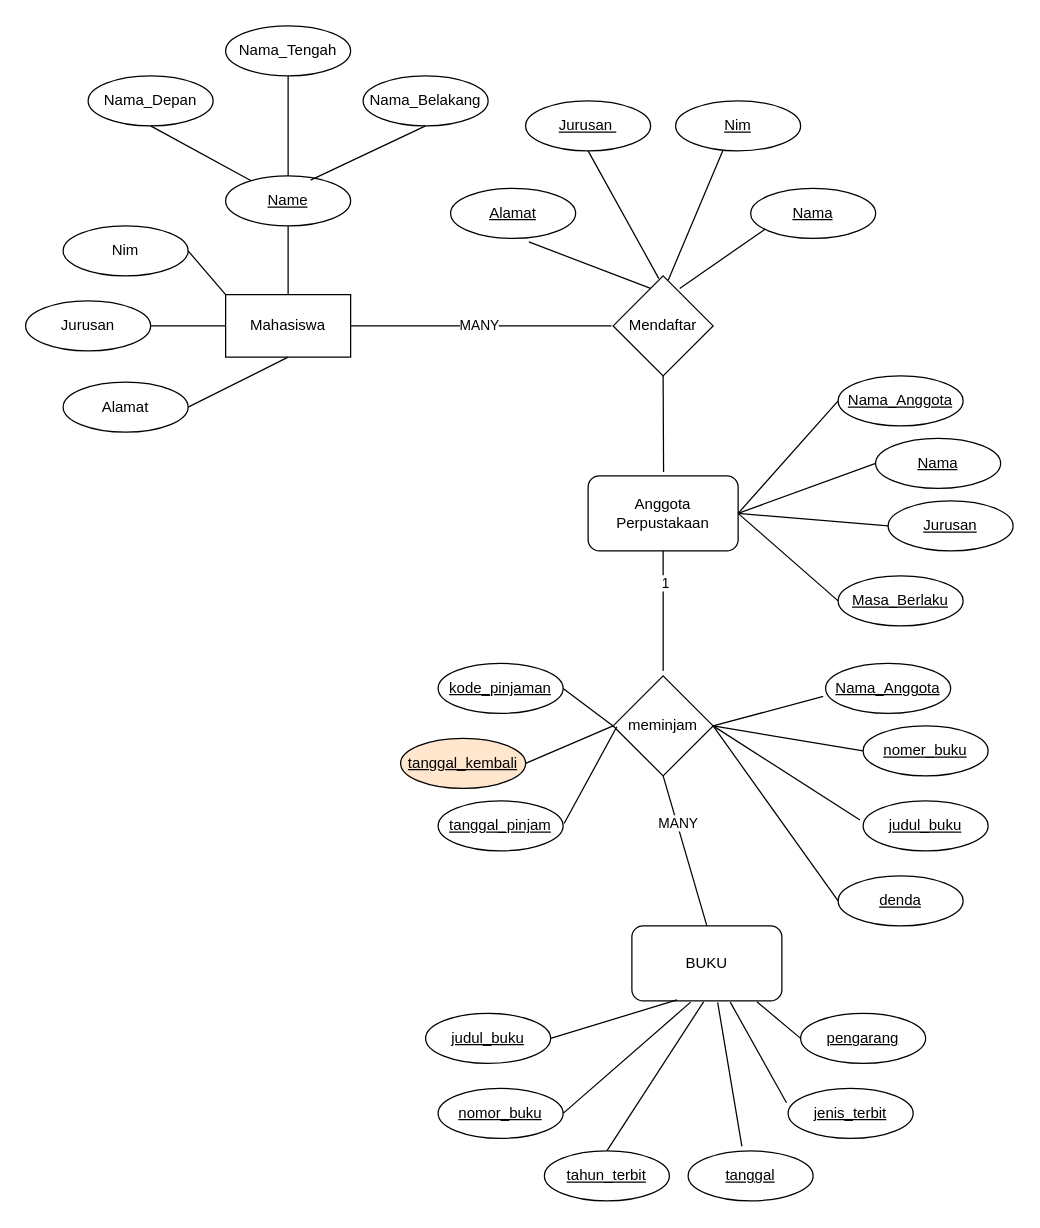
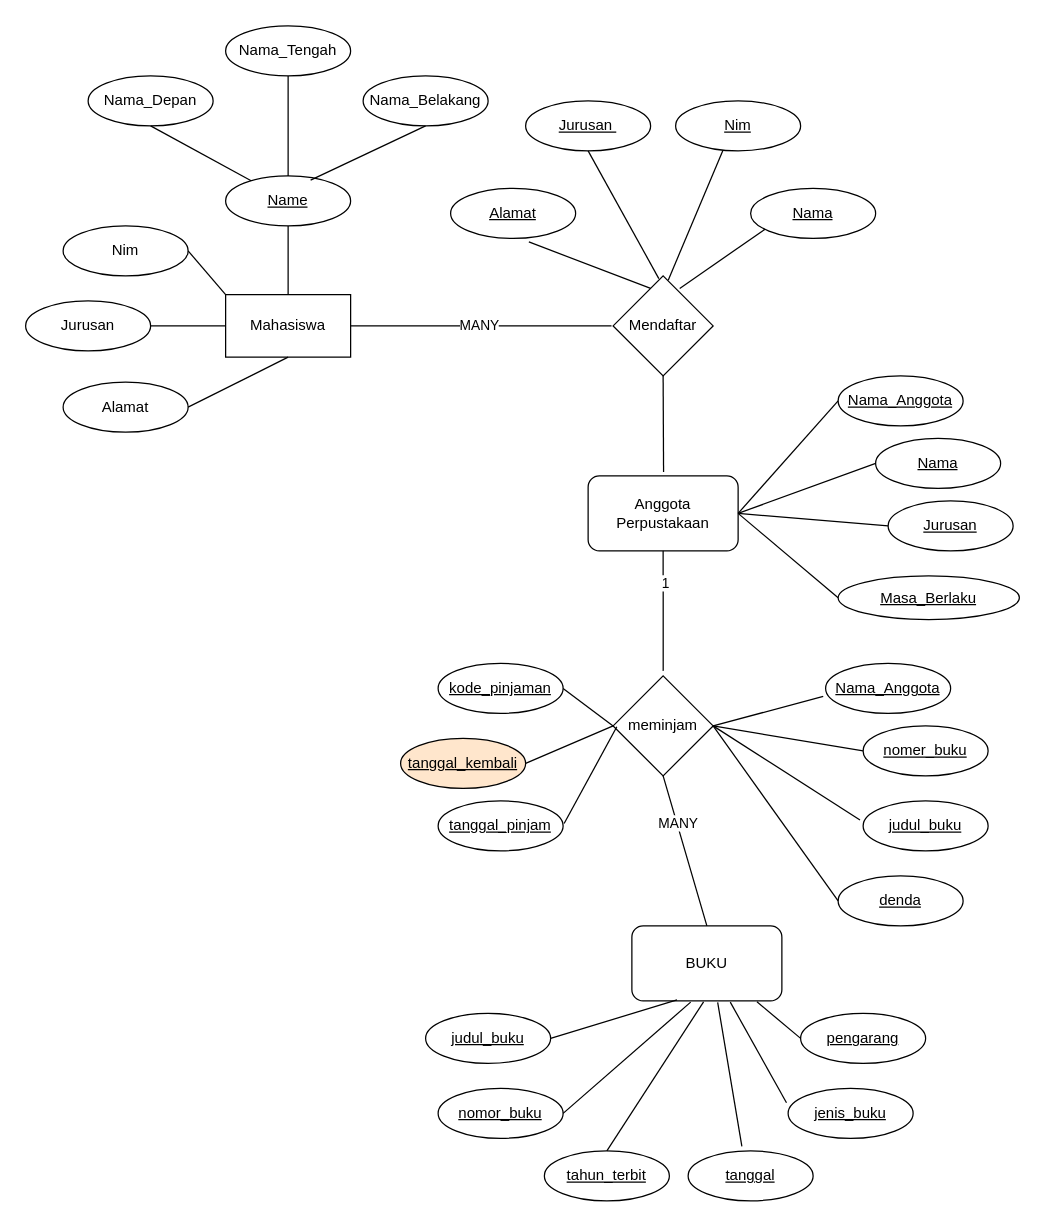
  <mxCell id="0" />
  <mxCell id="1" parent="0" />
  <mxCell id="2" value="Mahasiswa" style="html=1;dashed=0;whiteSpace=wrap;" vertex="1" parent="1"><mxGeometry x="180" y="235" width="100" height="50" as="geometry" /></mxCell>
  <mxCell id="3" value="Jurusan" style="ellipse;whiteSpace=wrap;html=1;align=center;" vertex="1" parent="1"><mxGeometry x="20" y="240" width="100" height="40" as="geometry" /></mxCell>
  <mxCell id="4" value="Nim" style="ellipse;whiteSpace=wrap;html=1;align=center;" vertex="1" parent="1"><mxGeometry x="50" y="180" width="100" height="40" as="geometry" /></mxCell>
  <mxCell id="5" value="Alamat" style="ellipse;whiteSpace=wrap;html=1;align=center;" vertex="1" parent="1"><mxGeometry x="50" y="305" width="100" height="40" as="geometry" /></mxCell>
  <mxCell id="6" value="" style="endArrow=none;html=1;rounded=0;exitX=1;exitY=0.5;exitDx=0;exitDy=0;entryX=0.5;entryY=1;entryDx=0;entryDy=0;" edge="1" parent="1" source="5" target="2"><mxGeometry width="50" height="50" relative="1" as="geometry"><mxPoint x="250" y="340" as="sourcePoint" /><mxPoint x="300" y="290" as="targetPoint" /></mxGeometry></mxCell>
  <mxCell id="7" value="" style="endArrow=none;html=1;rounded=0;entryX=0;entryY=0.5;entryDx=0;entryDy=0;" edge="1" parent="1" source="3" target="2"><mxGeometry width="50" height="50" relative="1" as="geometry"><mxPoint x="250" y="310" as="sourcePoint" /><mxPoint x="300" y="260" as="targetPoint" /></mxGeometry></mxCell>
  <mxCell id="8" value="" style="endArrow=none;html=1;rounded=0;entryX=0;entryY=0;entryDx=0;entryDy=0;exitX=1;exitY=0.5;exitDx=0;exitDy=0;" edge="1" parent="1" source="4" target="2"><mxGeometry width="50" height="50" relative="1" as="geometry"><mxPoint x="220" y="230" as="sourcePoint" /><mxPoint x="270" y="180" as="targetPoint" /></mxGeometry></mxCell>
  <mxCell id="9" value="Name" style="ellipse;whiteSpace=wrap;html=1;align=center;fontStyle=4;" vertex="1" parent="1"><mxGeometry x="180" y="140" width="100" height="40" as="geometry" /></mxCell>
  <mxCell id="10" value="" style="endArrow=none;html=1;rounded=0;entryX=0.5;entryY=1;entryDx=0;entryDy=0;exitX=0.5;exitY=0;exitDx=0;exitDy=0;" edge="1" parent="1" source="2" target="9"><mxGeometry width="50" height="50" relative="1" as="geometry"><mxPoint x="340" y="240" as="sourcePoint" /><mxPoint x="390" y="190" as="targetPoint" /></mxGeometry></mxCell>
  <mxCell id="11" value="Nama_Depan" style="ellipse;whiteSpace=wrap;html=1;align=center;" vertex="1" parent="1"><mxGeometry x="70" y="60" width="100" height="40" as="geometry" /></mxCell>
  <mxCell id="12" value="Nama_Tengah" style="ellipse;whiteSpace=wrap;html=1;align=center;" vertex="1" parent="1"><mxGeometry x="180" y="20" width="100" height="40" as="geometry" /></mxCell>
  <mxCell id="13" value="Nama_Belakang" style="ellipse;whiteSpace=wrap;html=1;align=center;" vertex="1" parent="1"><mxGeometry x="290" y="60" width="100" height="40" as="geometry" /></mxCell>
  <mxCell id="14" value="" style="endArrow=none;html=1;rounded=0;entryX=0.5;entryY=1;entryDx=0;entryDy=0;exitX=0.68;exitY=0.085;exitDx=0;exitDy=0;exitPerimeter=0;" edge="1" parent="1" source="9" target="13"><mxGeometry width="50" height="50" relative="1" as="geometry"><mxPoint x="350" y="150" as="sourcePoint" /><mxPoint x="400" y="100" as="targetPoint" /></mxGeometry></mxCell>
  <mxCell id="15" value="" style="endArrow=none;html=1;rounded=0;entryX=0.5;entryY=1;entryDx=0;entryDy=0;exitX=0.5;exitY=0;exitDx=0;exitDy=0;" edge="1" parent="1" source="9" target="12"><mxGeometry width="50" height="50" relative="1" as="geometry"><mxPoint x="340" y="150" as="sourcePoint" /><mxPoint x="390" y="100" as="targetPoint" /></mxGeometry></mxCell>
  <mxCell id="16" value="" style="endArrow=none;html=1;rounded=0;entryX=0.5;entryY=1;entryDx=0;entryDy=0;" edge="1" parent="1" source="9" target="11"><mxGeometry width="50" height="50" relative="1" as="geometry"><mxPoint x="290" y="160" as="sourcePoint" /><mxPoint x="340" y="110" as="targetPoint" /></mxGeometry></mxCell>
  <mxCell id="17" value="" style="endArrow=none;html=1;rounded=0;exitX=1;exitY=0.5;exitDx=0;exitDy=0;entryX=-0.016;entryY=0.499;entryDx=0;entryDy=0;entryPerimeter=0;" edge="1" parent="1" source="2" target="19"><mxGeometry relative="1" as="geometry"><mxPoint x="350" y="270" as="sourcePoint" /><mxPoint x="480" y="265" as="targetPoint" /><Array as="points"><mxPoint x="390" y="260" /></Array></mxGeometry></mxCell>
  <mxCell id="18" value="MANY" style="edgeLabel;html=1;align=center;verticalAlign=middle;resizable=0;points=[];" vertex="1" connectable="0" parent="17"><mxGeometry x="0.238" y="-1" relative="1" as="geometry"><mxPoint x="-27" y="-1" as="offset" /></mxGeometry></mxCell>
  <mxCell id="19" value="Mendaftar" style="rhombus;whiteSpace=wrap;html=1;" vertex="1" parent="1"><mxGeometry x="490" y="220" width="80" height="80" as="geometry" /></mxCell>
  <mxCell id="20" value="Alamat" style="ellipse;whiteSpace=wrap;html=1;align=center;fontStyle=4;" vertex="1" parent="1"><mxGeometry x="360" y="150" width="100" height="40" as="geometry" /></mxCell>
  <mxCell id="21" value="Jurusan&amp;nbsp;" style="ellipse;whiteSpace=wrap;html=1;align=center;fontStyle=4;" vertex="1" parent="1"><mxGeometry x="420" y="80" width="100" height="40" as="geometry" /></mxCell>
  <mxCell id="22" value="Nim" style="ellipse;whiteSpace=wrap;html=1;align=center;fontStyle=4;" vertex="1" parent="1"><mxGeometry x="540" y="80" width="100" height="40" as="geometry" /></mxCell>
  <mxCell id="23" value="Nama" style="ellipse;whiteSpace=wrap;html=1;align=center;fontStyle=4;" vertex="1" parent="1"><mxGeometry x="600" y="150" width="100" height="40" as="geometry" /></mxCell>
  <mxCell id="24" value="" style="endArrow=none;html=1;rounded=0;entryX=0.626;entryY=1.071;entryDx=0;entryDy=0;entryPerimeter=0;exitX=0.375;exitY=0.125;exitDx=0;exitDy=0;exitPerimeter=0;" edge="1" parent="1" source="19" target="20"><mxGeometry width="50" height="50" relative="1" as="geometry"><mxPoint x="470" y="240" as="sourcePoint" /><mxPoint x="520" y="190" as="targetPoint" /></mxGeometry></mxCell>
  <mxCell id="25" value="" style="endArrow=none;html=1;rounded=0;entryX=0.5;entryY=1;entryDx=0;entryDy=0;exitX=0.457;exitY=0.027;exitDx=0;exitDy=0;exitPerimeter=0;" edge="1" parent="1" source="19" target="21"><mxGeometry width="50" height="50" relative="1" as="geometry"><mxPoint x="490" y="220" as="sourcePoint" /><mxPoint x="540" y="170" as="targetPoint" /></mxGeometry></mxCell>
  <mxCell id="26" value="" style="endArrow=none;html=1;rounded=0;entryX=0.378;entryY=0.992;entryDx=0;entryDy=0;entryPerimeter=0;exitX=0.551;exitY=0.043;exitDx=0;exitDy=0;exitPerimeter=0;" edge="1" parent="1" source="19" target="22"><mxGeometry width="50" height="50" relative="1" as="geometry"><mxPoint x="530" y="220" as="sourcePoint" /><mxPoint x="580" y="170" as="targetPoint" /></mxGeometry></mxCell>
  <mxCell id="27" value="" style="endArrow=none;html=1;rounded=0;exitX=0.666;exitY=0.126;exitDx=0;exitDy=0;exitPerimeter=0;entryX=0.116;entryY=0.815;entryDx=0;entryDy=0;entryPerimeter=0;" edge="1" parent="1" source="19" target="23"><mxGeometry width="50" height="50" relative="1" as="geometry"><mxPoint x="565" y="240" as="sourcePoint" /><mxPoint x="615" y="190" as="targetPoint" /></mxGeometry></mxCell>
  <mxCell id="28" value="" style="endArrow=none;html=1;rounded=0;entryX=0.5;entryY=1;entryDx=0;entryDy=0;exitX=0.503;exitY=-0.051;exitDx=0;exitDy=0;exitPerimeter=0;" edge="1" parent="1" source="29" target="19"><mxGeometry width="50" height="50" relative="1" as="geometry"><mxPoint x="530" y="380" as="sourcePoint" /><mxPoint x="600" y="330" as="targetPoint" /></mxGeometry></mxCell>
  <mxCell id="29" value="Anggota&lt;div&gt;Perpustakaan&lt;/div&gt;" style="rounded=1;whiteSpace=wrap;html=1;" vertex="1" parent="1"><mxGeometry x="470" y="380" width="120" height="60" as="geometry" /></mxCell>
  <mxCell id="30" value="Nama_Anggota" style="ellipse;whiteSpace=wrap;html=1;align=center;fontStyle=4;" vertex="1" parent="1"><mxGeometry x="670" y="300" width="100" height="40" as="geometry" /></mxCell>
  <mxCell id="31" value="Nama" style="ellipse;whiteSpace=wrap;html=1;align=center;fontStyle=4;" vertex="1" parent="1"><mxGeometry x="700" y="350" width="100" height="40" as="geometry" /></mxCell>
  <mxCell id="32" value="Jurusan" style="ellipse;whiteSpace=wrap;html=1;align=center;fontStyle=4;" vertex="1" parent="1"><mxGeometry x="710" y="400" width="100" height="40" as="geometry" /></mxCell>
- <mxCell id="33" value="Masa_Berlaku" style="ellipse;whiteSpace=wrap;html=1;align=center;fontStyle=4;" vertex="1" parent="1"><mxGeometry x="670" y="460" width="100" height="40" as="geometry" /></mxCell>
+ <mxCell id="33" value="Masa_Berlaku" style="ellipse;whiteSpace=wrap;html=1;align=center;fontStyle=4;" vertex="1" parent="1"><mxGeometry x="670" y="460" width="145" height="35" as="geometry" /></mxCell>
  <mxCell id="34" value="" style="endArrow=none;html=1;rounded=0;exitX=1;exitY=0.5;exitDx=0;exitDy=0;entryX=0;entryY=0.5;entryDx=0;entryDy=0;" edge="1" parent="1" source="29" target="30"><mxGeometry width="50" height="50" relative="1" as="geometry"><mxPoint x="640" y="440" as="sourcePoint" /><mxPoint x="690" y="390" as="targetPoint" /><Array as="points" /></mxGeometry></mxCell>
  <mxCell id="35" value="" style="endArrow=none;html=1;rounded=0;exitX=1;exitY=0.5;exitDx=0;exitDy=0;entryX=0;entryY=0.5;entryDx=0;entryDy=0;" edge="1" parent="1" source="29" target="31"><mxGeometry width="50" height="50" relative="1" as="geometry"><mxPoint x="660" y="440" as="sourcePoint" /><mxPoint x="710" y="390" as="targetPoint" /></mxGeometry></mxCell>
  <mxCell id="36" value="" style="endArrow=none;html=1;rounded=0;exitX=1;exitY=0.5;exitDx=0;exitDy=0;entryX=0;entryY=0.5;entryDx=0;entryDy=0;" edge="1" parent="1" source="29" target="32"><mxGeometry width="50" height="50" relative="1" as="geometry"><mxPoint x="660" y="440" as="sourcePoint" /><mxPoint x="710" y="390" as="targetPoint" /></mxGeometry></mxCell>
  <mxCell id="37" value="" style="endArrow=none;html=1;rounded=0;exitX=1;exitY=0.5;exitDx=0;exitDy=0;entryX=0;entryY=0.5;entryDx=0;entryDy=0;" edge="1" parent="1" source="29" target="33"><mxGeometry width="50" height="50" relative="1" as="geometry"><mxPoint x="660" y="440" as="sourcePoint" /><mxPoint x="660" y="470" as="targetPoint" /></mxGeometry></mxCell>
  <mxCell id="38" value="" style="endArrow=none;html=1;rounded=0;entryX=0.5;entryY=1;entryDx=0;entryDy=0;exitX=0.501;exitY=-0.05;exitDx=0;exitDy=0;exitPerimeter=0;" edge="1" parent="1" source="44" target="29"><mxGeometry width="50" height="50" relative="1" as="geometry"><mxPoint x="530" y="620" as="sourcePoint" /><mxPoint x="710" y="760" as="targetPoint" /></mxGeometry></mxCell>
  <mxCell id="39" value="1" style="edgeLabel;html=1;align=center;verticalAlign=middle;resizable=0;points=[];" vertex="1" connectable="0" parent="38"><mxGeometry x="0.465" y="-1" relative="1" as="geometry"><mxPoint as="offset" /></mxGeometry></mxCell>
  <mxCell id="40" value="Nama_Anggota" style="ellipse;whiteSpace=wrap;html=1;align=center;fontStyle=4;" vertex="1" parent="1"><mxGeometry x="660" y="530" width="100" height="40" as="geometry" /></mxCell>
  <mxCell id="41" value="nomer_buku" style="ellipse;whiteSpace=wrap;html=1;align=center;fontStyle=4;" vertex="1" parent="1"><mxGeometry x="690" y="580" width="100" height="40" as="geometry" /></mxCell>
  <mxCell id="42" value="judul_buku" style="ellipse;whiteSpace=wrap;html=1;align=center;fontStyle=4;" vertex="1" parent="1"><mxGeometry x="690" y="640" width="100" height="40" as="geometry" /></mxCell>
  <mxCell id="43" value="denda" style="ellipse;whiteSpace=wrap;html=1;align=center;fontStyle=4;" vertex="1" parent="1"><mxGeometry x="670" y="700" width="100" height="40" as="geometry" /></mxCell>
  <mxCell id="44" value="meminjam" style="rhombus;whiteSpace=wrap;html=1;" vertex="1" parent="1"><mxGeometry x="490" y="540" width="80" height="80" as="geometry" /></mxCell>
  <mxCell id="45" value="" style="endArrow=none;html=1;rounded=0;entryX=1;entryY=0.5;entryDx=0;entryDy=0;exitX=-0.019;exitY=0.661;exitDx=0;exitDy=0;exitPerimeter=0;" edge="1" parent="1" source="40" target="44"><mxGeometry width="50" height="50" relative="1" as="geometry"><mxPoint x="450" y="720" as="sourcePoint" /><mxPoint x="500" y="670" as="targetPoint" /></mxGeometry></mxCell>
  <mxCell id="46" value="" style="endArrow=none;html=1;rounded=0;entryX=1;entryY=0.5;entryDx=0;entryDy=0;exitX=0;exitY=0.5;exitDx=0;exitDy=0;" edge="1" parent="1" source="41" target="44"><mxGeometry width="50" height="50" relative="1" as="geometry"><mxPoint x="450" y="720" as="sourcePoint" /><mxPoint x="500" y="670" as="targetPoint" /></mxGeometry></mxCell>
  <mxCell id="47" value="" style="endArrow=none;html=1;rounded=0;entryX=1;entryY=0.5;entryDx=0;entryDy=0;exitX=-0.025;exitY=0.381;exitDx=0;exitDy=0;exitPerimeter=0;" edge="1" parent="1" source="42" target="44"><mxGeometry width="50" height="50" relative="1" as="geometry"><mxPoint x="450" y="720" as="sourcePoint" /><mxPoint x="500" y="670" as="targetPoint" /></mxGeometry></mxCell>
  <mxCell id="48" value="" style="endArrow=none;html=1;rounded=0;entryX=1;entryY=0.5;entryDx=0;entryDy=0;exitX=0;exitY=0.5;exitDx=0;exitDy=0;" edge="1" parent="1" source="43" target="44"><mxGeometry width="50" height="50" relative="1" as="geometry"><mxPoint x="450" y="720" as="sourcePoint" /><mxPoint x="500" y="670" as="targetPoint" /></mxGeometry></mxCell>
  <mxCell id="49" value="kode_pinjaman" style="ellipse;whiteSpace=wrap;html=1;align=center;fontStyle=4;" vertex="1" parent="1"><mxGeometry x="350" y="530" width="100" height="40" as="geometry" /></mxCell>
  <mxCell id="50" value="tanggal_kembali" style="ellipse;whiteSpace=wrap;html=1;align=center;fontStyle=4;fillColor=#ffe6cc;" vertex="1" parent="1"><mxGeometry x="320" y="590" width="100" height="40" as="geometry" /></mxCell>
  <mxCell id="51" value="tanggal_pinjam" style="ellipse;whiteSpace=wrap;html=1;align=center;fontStyle=4;" vertex="1" parent="1"><mxGeometry x="350" y="640" width="100" height="40" as="geometry" /></mxCell>
  <mxCell id="52" value="" style="endArrow=none;html=1;rounded=0;entryX=0;entryY=0.5;entryDx=0;entryDy=0;exitX=1;exitY=0.5;exitDx=0;exitDy=0;" edge="1" parent="1" source="49" target="44"><mxGeometry width="50" height="50" relative="1" as="geometry"><mxPoint x="470" y="720" as="sourcePoint" /><mxPoint x="520" y="670" as="targetPoint" /></mxGeometry></mxCell>
  <mxCell id="53" value="" style="endArrow=none;html=1;rounded=0;exitX=1;exitY=0.5;exitDx=0;exitDy=0;entryX=0;entryY=0.5;entryDx=0;entryDy=0;" edge="1" parent="1" source="50" target="44"><mxGeometry width="50" height="50" relative="1" as="geometry"><mxPoint x="450" y="630" as="sourcePoint" /><mxPoint x="490" y="660" as="targetPoint" /></mxGeometry></mxCell>
  <mxCell id="54" value="" style="endArrow=none;html=1;rounded=0;exitX=1.008;exitY=0.454;exitDx=0;exitDy=0;exitPerimeter=0;entryX=0.037;entryY=0.509;entryDx=0;entryDy=0;entryPerimeter=0;" edge="1" parent="1" source="51" target="44"><mxGeometry width="50" height="50" relative="1" as="geometry"><mxPoint x="450" y="710" as="sourcePoint" /><mxPoint x="500" y="670" as="targetPoint" /></mxGeometry></mxCell>
  <mxCell id="55" value="" style="endArrow=none;html=1;rounded=0;entryX=0.5;entryY=1;entryDx=0;entryDy=0;exitX=0.5;exitY=0;exitDx=0;exitDy=0;" edge="1" parent="1" source="57" target="44"><mxGeometry width="50" height="50" relative="1" as="geometry"><mxPoint x="530" y="830" as="sourcePoint" /><mxPoint x="470" y="740" as="targetPoint" /></mxGeometry></mxCell>
  <mxCell id="56" value="MANY" style="edgeLabel;html=1;align=center;verticalAlign=middle;resizable=0;points=[];" vertex="1" connectable="0" parent="55"><mxGeometry x="0.371" y="-1" relative="1" as="geometry"><mxPoint as="offset" /></mxGeometry></mxCell>
  <mxCell id="57" value="BUKU" style="rounded=1;whiteSpace=wrap;html=1;" vertex="1" parent="1"><mxGeometry x="505" y="740" width="120" height="60" as="geometry" /></mxCell>
  <mxCell id="58" value="judul_buku" style="ellipse;whiteSpace=wrap;html=1;align=center;fontStyle=4;" vertex="1" parent="1"><mxGeometry x="340" y="810" width="100" height="40" as="geometry" /></mxCell>
  <mxCell id="59" value="nomor_buku" style="ellipse;whiteSpace=wrap;html=1;align=center;fontStyle=4;" vertex="1" parent="1"><mxGeometry x="350" y="870" width="100" height="40" as="geometry" /></mxCell>
  <mxCell id="60" value="tahun_terbit" style="ellipse;whiteSpace=wrap;html=1;align=center;fontStyle=4;" vertex="1" parent="1"><mxGeometry x="435" y="920" width="100" height="40" as="geometry" /></mxCell>
  <mxCell id="61" value="tanggal" style="ellipse;whiteSpace=wrap;html=1;align=center;fontStyle=4;" vertex="1" parent="1"><mxGeometry x="550" y="920" width="100" height="40" as="geometry" /></mxCell>
- <mxCell id="62" value="jenis_terbit" style="ellipse;whiteSpace=wrap;html=1;align=center;fontStyle=4;" vertex="1" parent="1"><mxGeometry x="630" y="870" width="100" height="40" as="geometry" /></mxCell>
+ <mxCell id="62" value="jenis_buku" style="ellipse;whiteSpace=wrap;html=1;align=center;fontStyle=4;" vertex="1" parent="1"><mxGeometry x="630" y="870" width="100" height="40" as="geometry" /></mxCell>
  <mxCell id="63" value="pengarang" style="ellipse;whiteSpace=wrap;html=1;align=center;fontStyle=4;" vertex="1" parent="1"><mxGeometry x="640" y="810" width="100" height="40" as="geometry" /></mxCell>
  <mxCell id="64" value="" style="endArrow=none;html=1;rounded=0;entryX=0.301;entryY=0.987;entryDx=0;entryDy=0;entryPerimeter=0;exitX=1;exitY=0.5;exitDx=0;exitDy=0;" edge="1" parent="1" source="58" target="57"><mxGeometry width="50" height="50" relative="1" as="geometry"><mxPoint x="490" y="860" as="sourcePoint" /><mxPoint x="540" y="810" as="targetPoint" /></mxGeometry></mxCell>
  <mxCell id="65" value="" style="endArrow=none;html=1;rounded=0;entryX=0.392;entryY=1.017;entryDx=0;entryDy=0;entryPerimeter=0;exitX=1;exitY=0.5;exitDx=0;exitDy=0;" edge="1" parent="1" source="59" target="57"><mxGeometry width="50" height="50" relative="1" as="geometry"><mxPoint x="510" y="830" as="sourcePoint" /><mxPoint x="560" y="780" as="targetPoint" /></mxGeometry></mxCell>
  <mxCell id="66" value="" style="endArrow=none;html=1;rounded=0;entryX=0.478;entryY=1.013;entryDx=0;entryDy=0;exitX=0.5;exitY=0;exitDx=0;exitDy=0;entryPerimeter=0;" edge="1" parent="1" source="60" target="57"><mxGeometry width="50" height="50" relative="1" as="geometry"><mxPoint x="510" y="830" as="sourcePoint" /><mxPoint x="560" y="780" as="targetPoint" /></mxGeometry></mxCell>
  <mxCell id="67" value="" style="endArrow=none;html=1;rounded=0;entryX=0.572;entryY=1.02;entryDx=0;entryDy=0;entryPerimeter=0;exitX=0.43;exitY=-0.092;exitDx=0;exitDy=0;exitPerimeter=0;" edge="1" parent="1" source="61" target="57"><mxGeometry width="50" height="50" relative="1" as="geometry"><mxPoint x="510" y="830" as="sourcePoint" /><mxPoint x="560" y="780" as="targetPoint" /></mxGeometry></mxCell>
  <mxCell id="68" value="" style="endArrow=none;html=1;rounded=0;entryX=0.656;entryY=1.017;entryDx=0;entryDy=0;entryPerimeter=0;exitX=-0.013;exitY=0.288;exitDx=0;exitDy=0;exitPerimeter=0;" edge="1" parent="1" source="62" target="57"><mxGeometry width="50" height="50" relative="1" as="geometry"><mxPoint x="510" y="830" as="sourcePoint" /><mxPoint x="560" y="780" as="targetPoint" /></mxGeometry></mxCell>
  <mxCell id="69" value="" style="endArrow=none;html=1;rounded=0;entryX=0.834;entryY=1.013;entryDx=0;entryDy=0;entryPerimeter=0;exitX=0;exitY=0.5;exitDx=0;exitDy=0;" edge="1" parent="1" source="63" target="57"><mxGeometry width="50" height="50" relative="1" as="geometry"><mxPoint x="510" y="830" as="sourcePoint" /><mxPoint x="560" y="780" as="targetPoint" /></mxGeometry></mxCell>
